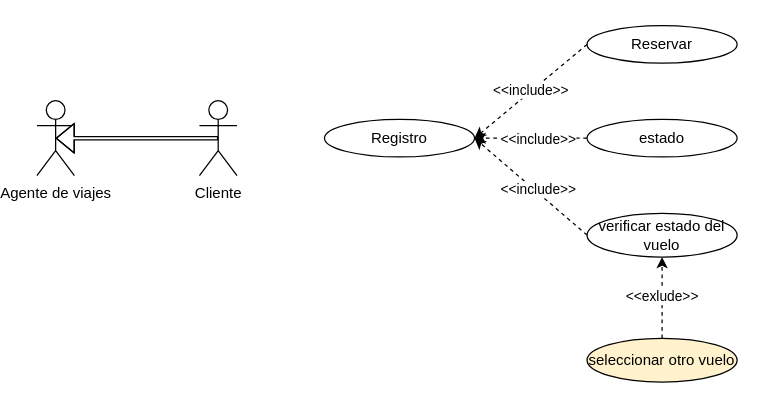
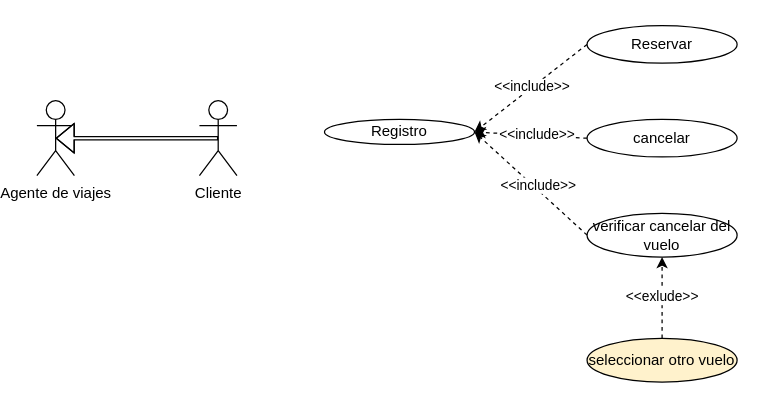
  <mxCell id="0" />
  <mxCell id="1" parent="0" />
  <mxCell id="2" value="Cliente" style="shape=umlActor;verticalLabelPosition=bottom;verticalAlign=top;html=1;outlineConnect=0;" vertex="1" parent="1"><mxGeometry x="150" y="80" width="30" height="60" as="geometry" /></mxCell>
  <mxCell id="3" value="Agente de viajes" style="shape=umlActor;verticalLabelPosition=bottom;verticalAlign=top;html=1;outlineConnect=0;" vertex="1" parent="1"><mxGeometry x="20" y="80" width="30" height="60" as="geometry" /></mxCell>
- <mxCell id="4" value="Registro" style="ellipse;whiteSpace=wrap;html=1;" vertex="1" parent="1"><mxGeometry x="250" y="95" width="120" height="30" as="geometry" /></mxCell>
+ <mxCell id="4" value="Registro" style="ellipse;whiteSpace=wrap;html=1;" vertex="1" parent="1"><mxGeometry x="250" y="95" width="120" height="20" as="geometry" /></mxCell>
  <mxCell id="5" style="edgeStyle=none;shape=connector;rounded=0;orthogonalLoop=1;jettySize=auto;html=1;exitX=0;exitY=0.5;exitDx=0;exitDy=0;entryX=1;entryY=0.5;entryDx=0;entryDy=0;dashed=1;labelBackgroundColor=default;strokeColor=default;align=center;verticalAlign=middle;fontFamily=Helvetica;fontSize=11;fontColor=default;endArrow=classic;" edge="1" parent="1" source="7" target="4"><mxGeometry relative="1" as="geometry" /></mxCell>
  <mxCell id="6" value="&amp;lt;&amp;lt;include&amp;gt;&amp;gt;" style="edgeLabel;html=1;align=center;verticalAlign=middle;resizable=0;points=[];fontSize=11;fontFamily=Helvetica;fontColor=default;" vertex="1" connectable="0" parent="5"><mxGeometry x="-0.016" y="-1" relative="1" as="geometry"><mxPoint as="offset" /></mxGeometry></mxCell>
  <mxCell id="7" value="Reservar" style="ellipse;whiteSpace=wrap;html=1;" vertex="1" parent="1"><mxGeometry x="460" y="20" width="120" height="30" as="geometry" /></mxCell>
  <mxCell id="8" style="edgeStyle=orthogonalEdgeStyle;rounded=0;orthogonalLoop=1;jettySize=auto;html=1;exitX=0.5;exitY=0.5;exitDx=0;exitDy=0;exitPerimeter=0;entryX=0.5;entryY=0.5;entryDx=0;entryDy=0;entryPerimeter=0;shape=flexArrow;fillColor=default;width=2.5;endSize=4.442;" edge="1" parent="1" source="2" target="3"><mxGeometry relative="1" as="geometry"><Array as="points"><mxPoint x="110" y="110" /><mxPoint x="110" y="110" /></Array></mxGeometry></mxCell>
  <mxCell id="9" style="edgeStyle=none;shape=connector;rounded=0;orthogonalLoop=1;jettySize=auto;html=1;exitX=0;exitY=0.5;exitDx=0;exitDy=0;entryX=1;entryY=0.5;entryDx=0;entryDy=0;dashed=1;labelBackgroundColor=default;strokeColor=default;align=center;verticalAlign=middle;fontFamily=Helvetica;fontSize=11;fontColor=default;endArrow=classic;" edge="1" parent="1" source="11" target="4"><mxGeometry relative="1" as="geometry" /></mxCell>
  <mxCell id="10" value="&amp;lt;&amp;lt;include&amp;gt;&amp;gt;" style="edgeLabel;html=1;align=center;verticalAlign=middle;resizable=0;points=[];fontSize=11;fontFamily=Helvetica;fontColor=default;" vertex="1" connectable="0" parent="9"><mxGeometry x="0.333" y="2" relative="1" as="geometry"><mxPoint x="20" y="-2" as="offset" /></mxGeometry></mxCell>
- <mxCell id="11" value="estado" style="ellipse;whiteSpace=wrap;html=1;" vertex="1" parent="1"><mxGeometry x="460" y="95" width="120" height="30" as="geometry" /></mxCell>
+ <mxCell id="11" value="cancelar" style="ellipse;whiteSpace=wrap;html=1;" vertex="1" parent="1"><mxGeometry x="460" y="95" width="120" height="30" as="geometry" /></mxCell>
  <mxCell id="12" style="rounded=0;orthogonalLoop=1;jettySize=auto;html=1;exitX=0;exitY=0.5;exitDx=0;exitDy=0;entryX=1;entryY=0.5;entryDx=0;entryDy=0;dashed=1;" edge="1" parent="1" source="14" target="4"><mxGeometry relative="1" as="geometry" /></mxCell>
  <mxCell id="13" value="&amp;lt;&amp;lt;include&amp;gt;&amp;gt;" style="edgeLabel;html=1;align=center;verticalAlign=middle;resizable=0;points=[];fontSize=11;fontFamily=Helvetica;fontColor=default;" vertex="1" connectable="0" parent="12"><mxGeometry x="0.313" y="4" relative="1" as="geometry"><mxPoint x="22" y="11" as="offset" /></mxGeometry></mxCell>
- <mxCell id="14" value="verificar estado del vuelo" style="ellipse;whiteSpace=wrap;html=1;" vertex="1" parent="1"><mxGeometry x="460" y="170" width="120" height="35" as="geometry" /></mxCell>
+ <mxCell id="14" value="verificar cancelar del vuelo" style="ellipse;whiteSpace=wrap;html=1;" vertex="1" parent="1"><mxGeometry x="460" y="170" width="120" height="35" as="geometry" /></mxCell>
  <mxCell id="15" style="edgeStyle=none;shape=connector;rounded=0;orthogonalLoop=1;jettySize=auto;html=1;exitX=0.5;exitY=0;exitDx=0;exitDy=0;entryX=0.5;entryY=1;entryDx=0;entryDy=0;dashed=1;labelBackgroundColor=default;strokeColor=default;align=center;verticalAlign=middle;fontFamily=Helvetica;fontSize=11;fontColor=default;endArrow=classic;" edge="1" parent="1" source="17" target="14"><mxGeometry relative="1" as="geometry" /></mxCell>
  <mxCell id="16" value="&amp;lt;&amp;lt;exlude&amp;gt;&amp;gt;" style="edgeLabel;html=1;align=center;verticalAlign=middle;resizable=0;points=[];fontSize=11;fontFamily=Helvetica;fontColor=default;" vertex="1" connectable="0" parent="15"><mxGeometry x="0.056" y="1" relative="1" as="geometry"><mxPoint as="offset" /></mxGeometry></mxCell>
  <mxCell id="17" value="seleccionar otro vuelo" style="ellipse;whiteSpace=wrap;html=1;fillColor=#fff2cc;" vertex="1" parent="1"><mxGeometry x="460" y="270" width="120" height="35" as="geometry" /></mxCell>
